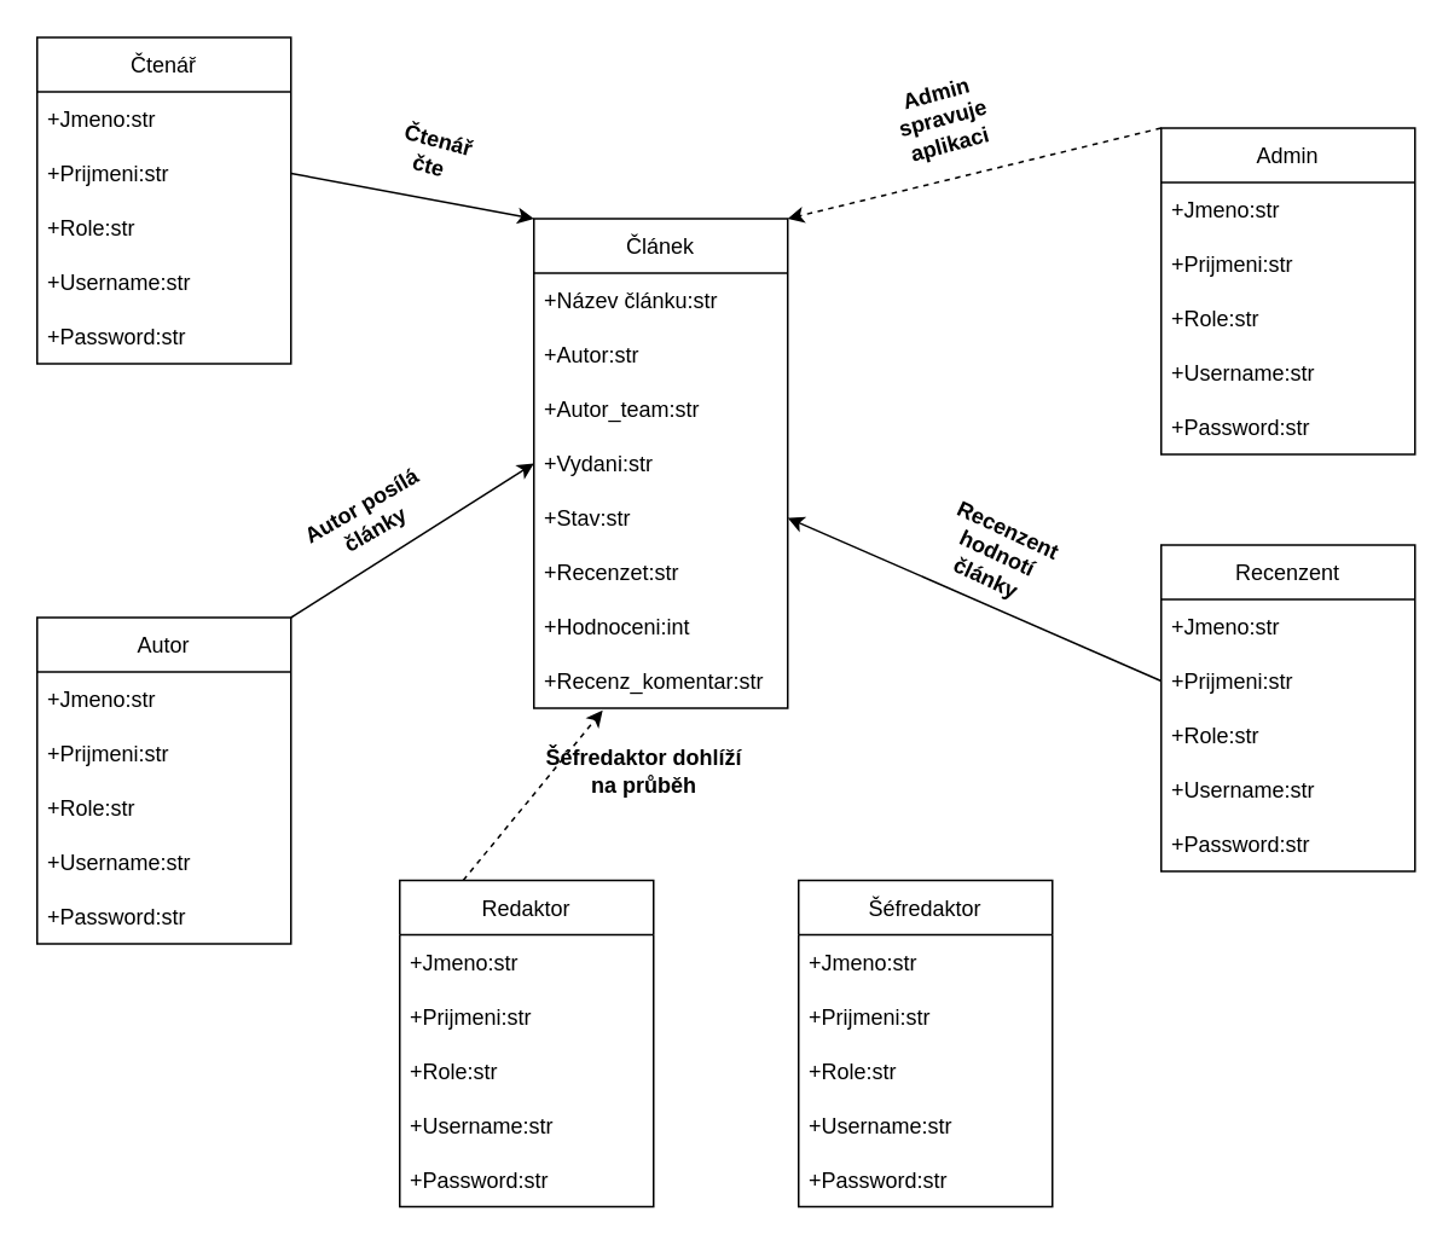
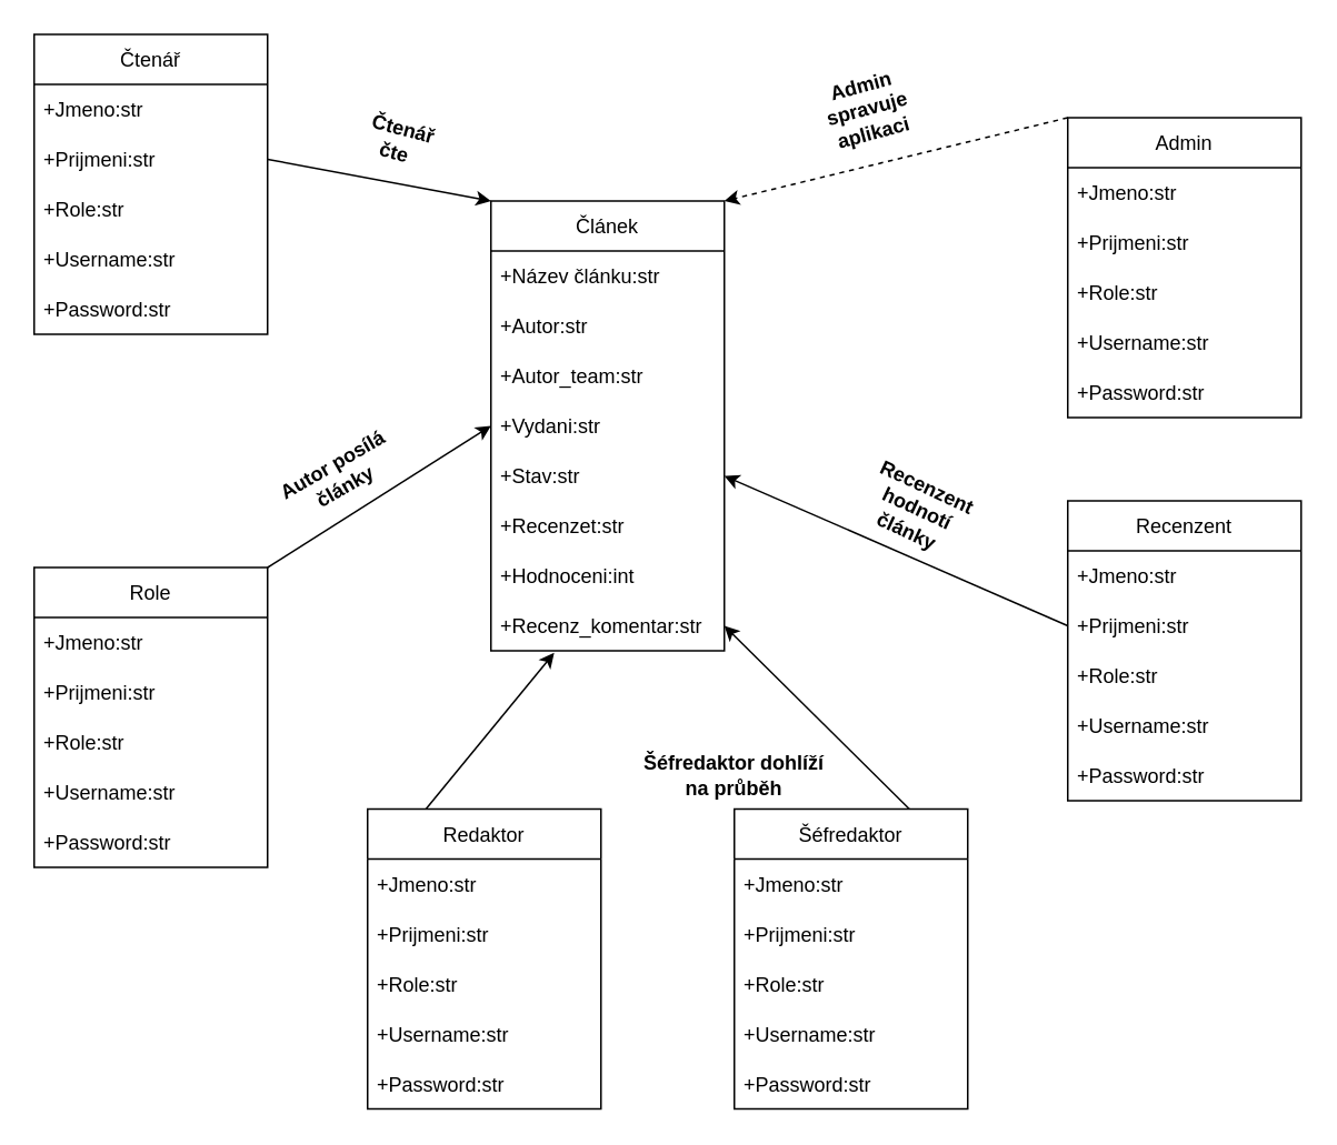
  <mxCell id="0" />
  <mxCell id="1" parent="0" />
  <mxCell id="2" value="Článek" style="swimlane;fontStyle=0;childLayout=stackLayout;horizontal=1;startSize=30;horizontalStack=0;resizeParent=1;resizeParentMax=0;resizeLast=0;collapsible=1;marginBottom=0;" vertex="1" parent="1"><mxGeometry x="294" y="120" width="140" height="270" as="geometry"><mxRectangle x="274" y="130" width="60" height="30" as="alternateBounds" /></mxGeometry></mxCell>
  <mxCell id="3" value="+Název článku:str" style="text;strokeColor=none;fillColor=none;align=left;verticalAlign=middle;spacingLeft=4;spacingRight=4;overflow=hidden;points=[[0,0.5],[1,0.5]];portConstraint=eastwest;rotatable=0;" vertex="1" parent="2"><mxGeometry y="30" width="140" height="30" as="geometry" /></mxCell>
  <mxCell id="4" value="+Autor:str" style="text;strokeColor=none;fillColor=none;align=left;verticalAlign=middle;spacingLeft=4;spacingRight=4;overflow=hidden;points=[[0,0.5],[1,0.5]];portConstraint=eastwest;rotatable=0;" vertex="1" parent="2"><mxGeometry y="60" width="140" height="30" as="geometry" /></mxCell>
  <mxCell id="5" value="+Autor_team:str" style="text;strokeColor=none;fillColor=none;align=left;verticalAlign=middle;spacingLeft=4;spacingRight=4;overflow=hidden;points=[[0,0.5],[1,0.5]];portConstraint=eastwest;rotatable=0;" vertex="1" parent="2"><mxGeometry y="90" width="140" height="30" as="geometry" /></mxCell>
  <mxCell id="6" value="+Vydani:str" style="text;strokeColor=none;fillColor=none;align=left;verticalAlign=middle;spacingLeft=4;spacingRight=4;overflow=hidden;points=[[0,0.5],[1,0.5]];portConstraint=eastwest;rotatable=0;" vertex="1" parent="2"><mxGeometry y="120" width="140" height="30" as="geometry" /></mxCell>
  <mxCell id="7" value="+Stav:str" style="text;strokeColor=none;fillColor=none;align=left;verticalAlign=middle;spacingLeft=4;spacingRight=4;overflow=hidden;points=[[0,0.5],[1,0.5]];portConstraint=eastwest;rotatable=0;" vertex="1" parent="2"><mxGeometry y="150" width="140" height="30" as="geometry" /></mxCell>
  <mxCell id="8" value="+Recenzet:str" style="text;strokeColor=none;fillColor=none;align=left;verticalAlign=middle;spacingLeft=4;spacingRight=4;overflow=hidden;points=[[0,0.5],[1,0.5]];portConstraint=eastwest;rotatable=0;" vertex="1" parent="2"><mxGeometry y="180" width="140" height="30" as="geometry" /></mxCell>
  <mxCell id="9" value="+Hodnoceni:int" style="text;strokeColor=none;fillColor=none;align=left;verticalAlign=middle;spacingLeft=4;spacingRight=4;overflow=hidden;points=[[0,0.5],[1,0.5]];portConstraint=eastwest;rotatable=0;" vertex="1" parent="2"><mxGeometry y="210" width="140" height="30" as="geometry" /></mxCell>
  <mxCell id="10" value="+Recenz_komentar:str" style="text;strokeColor=none;fillColor=none;align=left;verticalAlign=middle;spacingLeft=4;spacingRight=4;overflow=hidden;points=[[0,0.5],[1,0.5]];portConstraint=eastwest;rotatable=0;" vertex="1" parent="2"><mxGeometry y="240" width="140" height="30" as="geometry" /></mxCell>
  <mxCell id="11" value="Čtenář" style="swimlane;fontStyle=0;childLayout=stackLayout;horizontal=1;startSize=30;horizontalStack=0;resizeParent=1;resizeParentMax=0;resizeLast=0;collapsible=1;marginBottom=0;" vertex="1" parent="1"><mxGeometry y="20" width="140" height="180" as="geometry" x="20" /></mxCell>
  <mxCell id="12" value="+Jmeno:str" style="text;strokeColor=none;fillColor=none;align=left;verticalAlign=middle;spacingLeft=4;spacingRight=4;overflow=hidden;points=[[0,0.5],[1,0.5]];portConstraint=eastwest;rotatable=0;" vertex="1" parent="11"><mxGeometry y="30" width="140" height="30" as="geometry" /></mxCell>
  <mxCell id="13" value="+Prijmeni:str" style="text;strokeColor=none;fillColor=none;align=left;verticalAlign=middle;spacingLeft=4;spacingRight=4;overflow=hidden;points=[[0,0.5],[1,0.5]];portConstraint=eastwest;rotatable=0;" vertex="1" parent="11"><mxGeometry y="60" width="140" height="30" as="geometry" /></mxCell>
  <mxCell id="14" value="+Role:str" style="text;strokeColor=none;fillColor=none;align=left;verticalAlign=middle;spacingLeft=4;spacingRight=4;overflow=hidden;points=[[0,0.5],[1,0.5]];portConstraint=eastwest;rotatable=0;" vertex="1" parent="11"><mxGeometry y="90" width="140" height="30" as="geometry" /></mxCell>
  <mxCell id="15" value="+Username:str" style="text;strokeColor=none;fillColor=none;align=left;verticalAlign=middle;spacingLeft=4;spacingRight=4;overflow=hidden;points=[[0,0.5],[1,0.5]];portConstraint=eastwest;rotatable=0;" vertex="1" parent="11"><mxGeometry y="120" width="140" height="30" as="geometry" /></mxCell>
  <mxCell id="16" value="+Password:str" style="text;strokeColor=none;fillColor=none;align=left;verticalAlign=middle;spacingLeft=4;spacingRight=4;overflow=hidden;points=[[0,0.5],[1,0.5]];portConstraint=eastwest;rotatable=0;" vertex="1" parent="11"><mxGeometry y="150" width="140" height="30" as="geometry" /></mxCell>
- <mxCell id="17" value="Autor" style="swimlane;fontStyle=0;childLayout=stackLayout;horizontal=1;startSize=30;horizontalStack=0;resizeParent=1;resizeParentMax=0;resizeLast=0;collapsible=1;marginBottom=0;" vertex="1" parent="1"><mxGeometry y="340" width="140" height="180" as="geometry" x="20" /></mxCell>
+ <mxCell id="17" value="Role" style="swimlane;fontStyle=0;childLayout=stackLayout;horizontal=1;startSize=30;horizontalStack=0;resizeParent=1;resizeParentMax=0;resizeLast=0;collapsible=1;marginBottom=0;" vertex="1" parent="1"><mxGeometry y="340" width="140" height="180" as="geometry" x="20" /></mxCell>
  <mxCell id="18" value="+Jmeno:str" style="text;strokeColor=none;fillColor=none;align=left;verticalAlign=middle;spacingLeft=4;spacingRight=4;overflow=hidden;points=[[0,0.5],[1,0.5]];portConstraint=eastwest;rotatable=0;" vertex="1" parent="17"><mxGeometry y="30" width="140" height="30" as="geometry" /></mxCell>
  <mxCell id="19" value="+Prijmeni:str" style="text;strokeColor=none;fillColor=none;align=left;verticalAlign=middle;spacingLeft=4;spacingRight=4;overflow=hidden;points=[[0,0.5],[1,0.5]];portConstraint=eastwest;rotatable=0;" vertex="1" parent="17"><mxGeometry y="60" width="140" height="30" as="geometry" /></mxCell>
  <mxCell id="20" value="+Role:str" style="text;strokeColor=none;fillColor=none;align=left;verticalAlign=middle;spacingLeft=4;spacingRight=4;overflow=hidden;points=[[0,0.5],[1,0.5]];portConstraint=eastwest;rotatable=0;" vertex="1" parent="17"><mxGeometry y="90" width="140" height="30" as="geometry" /></mxCell>
  <mxCell id="21" value="+Username:str" style="text;strokeColor=none;fillColor=none;align=left;verticalAlign=middle;spacingLeft=4;spacingRight=4;overflow=hidden;points=[[0,0.5],[1,0.5]];portConstraint=eastwest;rotatable=0;" vertex="1" parent="17"><mxGeometry y="120" width="140" height="30" as="geometry" /></mxCell>
  <mxCell id="22" value="+Password:str" style="text;strokeColor=none;fillColor=none;align=left;verticalAlign=middle;spacingLeft=4;spacingRight=4;overflow=hidden;points=[[0,0.5],[1,0.5]];portConstraint=eastwest;rotatable=0;" vertex="1" parent="17"><mxGeometry y="150" width="140" height="30" as="geometry" /></mxCell>
  <mxCell id="23" value="Redaktor" style="swimlane;fontStyle=0;childLayout=stackLayout;horizontal=1;startSize=30;horizontalStack=0;resizeParent=1;resizeParentMax=0;resizeLast=0;collapsible=1;marginBottom=0;" vertex="1" parent="1"><mxGeometry x="220" y="485" width="140" height="180" as="geometry" /></mxCell>
  <mxCell id="24" value="+Jmeno:str" style="text;strokeColor=none;fillColor=none;align=left;verticalAlign=middle;spacingLeft=4;spacingRight=4;overflow=hidden;points=[[0,0.5],[1,0.5]];portConstraint=eastwest;rotatable=0;" vertex="1" parent="23"><mxGeometry y="30" width="140" height="30" as="geometry" /></mxCell>
  <mxCell id="25" value="+Prijmeni:str" style="text;strokeColor=none;fillColor=none;align=left;verticalAlign=middle;spacingLeft=4;spacingRight=4;overflow=hidden;points=[[0,0.5],[1,0.5]];portConstraint=eastwest;rotatable=0;" vertex="1" parent="23"><mxGeometry y="60" width="140" height="30" as="geometry" /></mxCell>
  <mxCell id="26" value="+Role:str" style="text;strokeColor=none;fillColor=none;align=left;verticalAlign=middle;spacingLeft=4;spacingRight=4;overflow=hidden;points=[[0,0.5],[1,0.5]];portConstraint=eastwest;rotatable=0;" vertex="1" parent="23"><mxGeometry y="90" width="140" height="30" as="geometry" /></mxCell>
  <mxCell id="27" value="+Username:str" style="text;strokeColor=none;fillColor=none;align=left;verticalAlign=middle;spacingLeft=4;spacingRight=4;overflow=hidden;points=[[0,0.5],[1,0.5]];portConstraint=eastwest;rotatable=0;" vertex="1" parent="23"><mxGeometry y="120" width="140" height="30" as="geometry" /></mxCell>
  <mxCell id="28" value="+Password:str" style="text;strokeColor=none;fillColor=none;align=left;verticalAlign=middle;spacingLeft=4;spacingRight=4;overflow=hidden;points=[[0,0.5],[1,0.5]];portConstraint=eastwest;rotatable=0;" vertex="1" parent="23"><mxGeometry y="150" width="140" height="30" as="geometry" /></mxCell>
  <mxCell id="29" value="Šéfredaktor" style="swimlane;fontStyle=0;childLayout=stackLayout;horizontal=1;startSize=30;horizontalStack=0;resizeParent=1;resizeParentMax=0;resizeLast=0;collapsible=1;marginBottom=0;" vertex="1" parent="1"><mxGeometry x="440" y="485" width="140" height="180" as="geometry" /></mxCell>
  <mxCell id="30" value="+Jmeno:str" style="text;strokeColor=none;fillColor=none;align=left;verticalAlign=middle;spacingLeft=4;spacingRight=4;overflow=hidden;points=[[0,0.5],[1,0.5]];portConstraint=eastwest;rotatable=0;" vertex="1" parent="29"><mxGeometry y="30" width="140" height="30" as="geometry" /></mxCell>
  <mxCell id="31" value="+Prijmeni:str" style="text;strokeColor=none;fillColor=none;align=left;verticalAlign=middle;spacingLeft=4;spacingRight=4;overflow=hidden;points=[[0,0.5],[1,0.5]];portConstraint=eastwest;rotatable=0;" vertex="1" parent="29"><mxGeometry y="60" width="140" height="30" as="geometry" /></mxCell>
  <mxCell id="32" value="+Role:str" style="text;strokeColor=none;fillColor=none;align=left;verticalAlign=middle;spacingLeft=4;spacingRight=4;overflow=hidden;points=[[0,0.5],[1,0.5]];portConstraint=eastwest;rotatable=0;" vertex="1" parent="29"><mxGeometry y="90" width="140" height="30" as="geometry" /></mxCell>
  <mxCell id="33" value="+Username:str" style="text;strokeColor=none;fillColor=none;align=left;verticalAlign=middle;spacingLeft=4;spacingRight=4;overflow=hidden;points=[[0,0.5],[1,0.5]];portConstraint=eastwest;rotatable=0;" vertex="1" parent="29"><mxGeometry y="120" width="140" height="30" as="geometry" /></mxCell>
  <mxCell id="34" value="+Password:str" style="text;strokeColor=none;fillColor=none;align=left;verticalAlign=middle;spacingLeft=4;spacingRight=4;overflow=hidden;points=[[0,0.5],[1,0.5]];portConstraint=eastwest;rotatable=0;" vertex="1" parent="29"><mxGeometry y="150" width="140" height="30" as="geometry" /></mxCell>
  <mxCell id="35" value="Recenzent" style="swimlane;fontStyle=0;childLayout=stackLayout;horizontal=1;startSize=30;horizontalStack=0;resizeParent=1;resizeParentMax=0;resizeLast=0;collapsible=1;marginBottom=0;" vertex="1" parent="1"><mxGeometry x="640" y="300" width="140" height="180" as="geometry" /></mxCell>
  <mxCell id="36" value="+Jmeno:str" style="text;strokeColor=none;fillColor=none;align=left;verticalAlign=middle;spacingLeft=4;spacingRight=4;overflow=hidden;points=[[0,0.5],[1,0.5]];portConstraint=eastwest;rotatable=0;" vertex="1" parent="35"><mxGeometry y="30" width="140" height="30" as="geometry" /></mxCell>
  <mxCell id="37" value="+Prijmeni:str" style="text;strokeColor=none;fillColor=none;align=left;verticalAlign=middle;spacingLeft=4;spacingRight=4;overflow=hidden;points=[[0,0.5],[1,0.5]];portConstraint=eastwest;rotatable=0;" vertex="1" parent="35"><mxGeometry y="60" width="140" height="30" as="geometry" /></mxCell>
  <mxCell id="38" value="+Role:str" style="text;strokeColor=none;fillColor=none;align=left;verticalAlign=middle;spacingLeft=4;spacingRight=4;overflow=hidden;points=[[0,0.5],[1,0.5]];portConstraint=eastwest;rotatable=0;" vertex="1" parent="35"><mxGeometry y="90" width="140" height="30" as="geometry" /></mxCell>
  <mxCell id="39" value="+Username:str" style="text;strokeColor=none;fillColor=none;align=left;verticalAlign=middle;spacingLeft=4;spacingRight=4;overflow=hidden;points=[[0,0.5],[1,0.5]];portConstraint=eastwest;rotatable=0;" vertex="1" parent="35"><mxGeometry y="120" width="140" height="30" as="geometry" /></mxCell>
  <mxCell id="40" value="+Password:str" style="text;strokeColor=none;fillColor=none;align=left;verticalAlign=middle;spacingLeft=4;spacingRight=4;overflow=hidden;points=[[0,0.5],[1,0.5]];portConstraint=eastwest;rotatable=0;" vertex="1" parent="35"><mxGeometry y="150" width="140" height="30" as="geometry" /></mxCell>
  <mxCell id="41" value="Admin" style="swimlane;fontStyle=0;childLayout=stackLayout;horizontal=1;startSize=30;horizontalStack=0;resizeParent=1;resizeParentMax=0;resizeLast=0;collapsible=1;marginBottom=0;" vertex="1" parent="1"><mxGeometry x="640" y="70" width="140" height="180" as="geometry" /></mxCell>
  <mxCell id="42" value="+Jmeno:str" style="text;strokeColor=none;fillColor=none;align=left;verticalAlign=middle;spacingLeft=4;spacingRight=4;overflow=hidden;points=[[0,0.5],[1,0.5]];portConstraint=eastwest;rotatable=0;" vertex="1" parent="41"><mxGeometry y="30" width="140" height="30" as="geometry" /></mxCell>
  <mxCell id="43" value="+Prijmeni:str" style="text;strokeColor=none;fillColor=none;align=left;verticalAlign=middle;spacingLeft=4;spacingRight=4;overflow=hidden;points=[[0,0.5],[1,0.5]];portConstraint=eastwest;rotatable=0;" vertex="1" parent="41"><mxGeometry y="60" width="140" height="30" as="geometry" /></mxCell>
  <mxCell id="44" value="+Role:str" style="text;strokeColor=none;fillColor=none;align=left;verticalAlign=middle;spacingLeft=4;spacingRight=4;overflow=hidden;points=[[0,0.5],[1,0.5]];portConstraint=eastwest;rotatable=0;" vertex="1" parent="41"><mxGeometry y="90" width="140" height="30" as="geometry" /></mxCell>
  <mxCell id="45" value="+Username:str" style="text;strokeColor=none;fillColor=none;align=left;verticalAlign=middle;spacingLeft=4;spacingRight=4;overflow=hidden;points=[[0,0.5],[1,0.5]];portConstraint=eastwest;rotatable=0;" vertex="1" parent="41"><mxGeometry y="120" width="140" height="30" as="geometry" /></mxCell>
  <mxCell id="46" value="+Password:str" style="text;strokeColor=none;fillColor=none;align=left;verticalAlign=middle;spacingLeft=4;spacingRight=4;overflow=hidden;points=[[0,0.5],[1,0.5]];portConstraint=eastwest;rotatable=0;" vertex="1" parent="41"><mxGeometry y="150" width="140" height="30" as="geometry" /></mxCell>
  <mxCell id="47" value="" style="endArrow=classic;html=1;rounded=0;exitX=1;exitY=0.5;exitDx=0;exitDy=0;entryX=0;entryY=0;entryDx=0;entryDy=0;" edge="1" parent="1" source="13" target="2"><mxGeometry width="50" height="50" relative="1" as="geometry"><mxPoint x="420" y="260" as="sourcePoint" /><mxPoint x="470" y="210" as="targetPoint" /></mxGeometry></mxCell>
  <mxCell id="48" value="Čtenář čte&amp;nbsp;" style="text;html=1;strokeColor=none;fillColor=none;align=center;verticalAlign=middle;whiteSpace=wrap;rounded=0;rotation=15;fontStyle=1" vertex="1" parent="1"><mxGeometry x="210" y="69" width="60" height="30" as="geometry" /></mxCell>
  <mxCell id="49" value="" style="endArrow=classic;html=1;rounded=0;entryX=0;entryY=0.5;entryDx=0;entryDy=0;exitX=1;exitY=0;exitDx=0;exitDy=0;" edge="1" parent="1" source="17" target="6"><mxGeometry width="50" height="50" relative="1" as="geometry"><mxPoint x="180" y="360" as="sourcePoint" /><mxPoint x="230" y="310" as="targetPoint" /></mxGeometry></mxCell>
  <mxCell id="50" value="&lt;b&gt;Autor posílá články&lt;br&gt;&lt;/b&gt;" style="text;html=1;strokeColor=none;fillColor=none;align=center;verticalAlign=middle;whiteSpace=wrap;rounded=0;rotation=-30;" vertex="1" parent="1"><mxGeometry x="157.99" y="270" width="90" height="30" as="geometry" /></mxCell>
- <mxCell id="51" value="" style="endArrow=classic;html=1;rounded=0;exitX=0.25;exitY=0;exitDx=0;exitDy=0;entryX=0.271;entryY=1.041;entryDx=0;entryDy=0;entryPerimeter=0;dashed=1;" edge="1" parent="1" source="23" target="10"><mxGeometry width="50" height="50" relative="1" as="geometry"><mxPoint x="420" y="370" as="sourcePoint" /><mxPoint x="470" y="320" as="targetPoint" /></mxGeometry></mxCell>
- <mxCell id="53" value="&lt;b&gt;Šéfredaktor dohlíží na průběh&lt;/b&gt;" style="text;html=1;strokeColor=none;fillColor=none;align=center;verticalAlign=middle;whiteSpace=wrap;rounded=0;" vertex="1" parent="1"><mxGeometry x="295" y="410" width="120" height="30" as="geometry" /></mxCell>
+ <mxCell id="51" value="" style="endArrow=classic;html=1;rounded=0;exitX=0.25;exitY=0;exitDx=0;exitDy=0;entryX=0.271;entryY=1.041;entryDx=0;entryDy=0;entryPerimeter=0;" edge="1" parent="1" source="23" target="10"><mxGeometry width="50" height="50" relative="1" as="geometry"><mxPoint x="420" y="370" as="sourcePoint" /><mxPoint x="470" y="320" as="targetPoint" /></mxGeometry></mxCell>
+ <mxCell id="52" value="" style="endArrow=classic;html=1;rounded=0;exitX=0.75;exitY=0;exitDx=0;exitDy=0;entryX=1;entryY=0.5;entryDx=0;entryDy=0;" edge="1" parent="1" source="29" target="10"><mxGeometry width="50" height="50" relative="1" as="geometry"><mxPoint x="420" y="460" as="sourcePoint" /><mxPoint x="470" y="410" as="targetPoint" /></mxGeometry></mxCell>
+ <mxCell id="53" value="&lt;b&gt;Šéfredaktor dohlíží na průběh&lt;/b&gt;" style="text;html=1;strokeColor=none;fillColor=none;align=center;verticalAlign=middle;whiteSpace=wrap;rounded=0;" vertex="1" parent="1"><mxGeometry x="380" y="450" width="120" height="30" as="geometry" /></mxCell>
  <mxCell id="54" value="" style="endArrow=classic;html=1;rounded=0;exitX=0;exitY=0.5;exitDx=0;exitDy=0;entryX=1;entryY=0.5;entryDx=0;entryDy=0;" edge="1" parent="1" source="37" target="7"><mxGeometry width="50" height="50" relative="1" as="geometry"><mxPoint x="420" y="340" as="sourcePoint" /><mxPoint x="470" y="290" as="targetPoint" /></mxGeometry></mxCell>
  <mxCell id="55" value="&lt;b&gt;Recenzent hodnotí články&lt;/b&gt;" style="text;html=1;strokeColor=none;fillColor=none;align=center;verticalAlign=middle;whiteSpace=wrap;rounded=0;rotation=25;" vertex="1" parent="1"><mxGeometry x="520" y="290" width="60" height="30" as="geometry" /></mxCell>
  <mxCell id="56" value="" style="endArrow=classic;html=1;rounded=0;exitX=0;exitY=0;exitDx=0;exitDy=0;entryX=1;entryY=0;entryDx=0;entryDy=0;dashed=1;" edge="1" parent="1" source="41" target="2"><mxGeometry width="50" height="50" relative="1" as="geometry"><mxPoint x="420" y="330" as="sourcePoint" /><mxPoint x="470" y="280" as="targetPoint" /></mxGeometry></mxCell>
  <mxCell id="57" value="&lt;b&gt;Admin spravuje aplikaci&lt;/b&gt;" style="text;html=1;strokeColor=none;fillColor=none;align=center;verticalAlign=middle;whiteSpace=wrap;rounded=0;rotation=-15;" vertex="1" parent="1"><mxGeometry x="490" y="50" width="60" height="30" as="geometry" /></mxCell>
